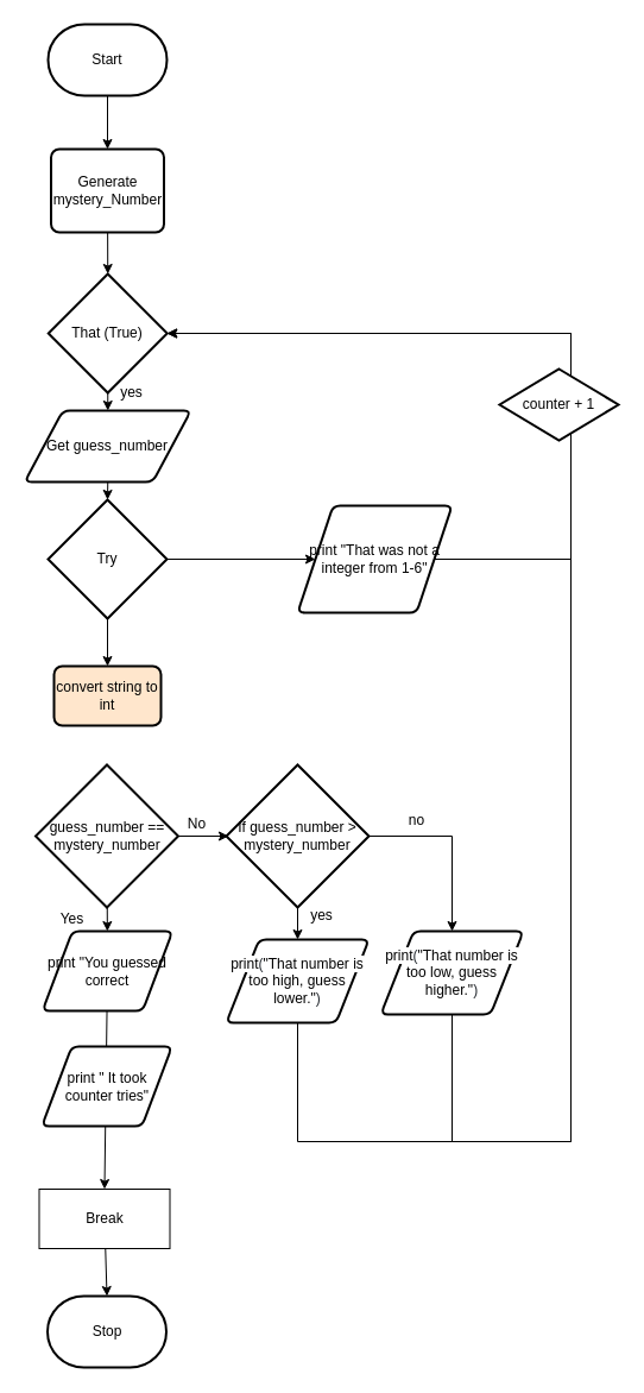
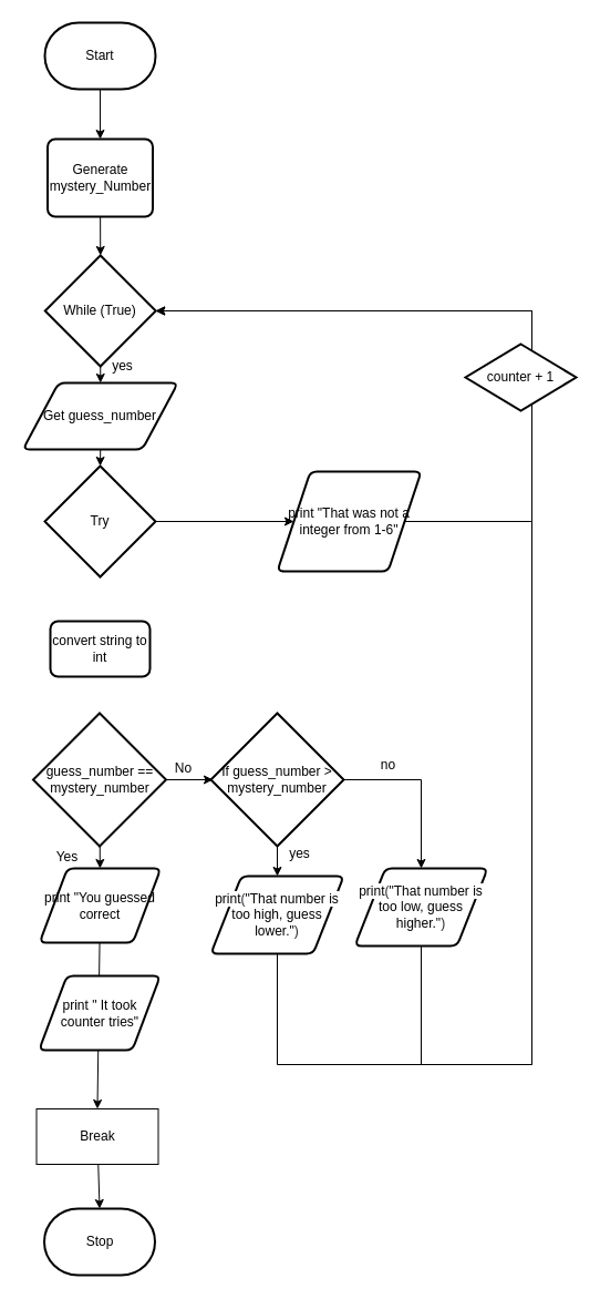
  <mxCell id="0" />
  <mxCell id="1" parent="0" />
  <mxCell id="2" style="edgeStyle=none;html=1;entryX=0.5;entryY=0;entryDx=0;entryDy=0;" parent="1" source="3" target="11" edge="1"><mxGeometry relative="1" as="geometry"><mxPoint x="90" y="230" as="targetPoint" /></mxGeometry></mxCell>
  <mxCell id="3" value="Start" style="strokeWidth=2;html=1;shape=mxgraph.flowchart.terminator;whiteSpace=wrap;" parent="1" vertex="1"><mxGeometry x="40" y="20" width="100" height="60" as="geometry" /></mxCell>
  <mxCell id="4" style="edgeStyle=none;rounded=0;html=1;entryX=0.5;entryY=0;entryDx=0;entryDy=0;" parent="1" source="5" target="30" edge="1"><mxGeometry relative="1" as="geometry" /></mxCell>
  <mxCell id="5" value="print &quot;You guessed correct" style="shape=parallelogram;html=1;strokeWidth=2;perimeter=parallelogramPerimeter;whiteSpace=wrap;rounded=1;arcSize=12;size=0.23;" parent="1" vertex="1"><mxGeometry x="35.25" y="783" width="109.5" height="67" as="geometry" /></mxCell>
  <mxCell id="6" value="Stop" style="strokeWidth=2;html=1;shape=mxgraph.flowchart.terminator;whiteSpace=wrap;" parent="1" vertex="1"><mxGeometry x="39.5" y="1090" width="100" height="60" as="geometry" /></mxCell>
  <mxCell id="7" style="edgeStyle=none;rounded=0;html=1;" parent="1" source="9" target="5" edge="1"><mxGeometry relative="1" as="geometry" /></mxCell>
  <mxCell id="8" style="edgeStyle=none;rounded=0;html=1;entryX=0;entryY=0.5;entryDx=0;entryDy=0;" parent="1" source="9" edge="1"><mxGeometry relative="1" as="geometry"><mxPoint x="191.95" y="703" as="targetPoint" /></mxGeometry></mxCell>
  <mxCell id="9" value="&lt;span&gt;guess_number == mystery_number&lt;/span&gt;" style="strokeWidth=2;html=1;shape=mxgraph.flowchart.decision;whiteSpace=wrap;" parent="1" vertex="1"><mxGeometry x="29.5" y="643" width="120" height="120" as="geometry" /></mxCell>
  <mxCell id="10" style="edgeStyle=none;rounded=0;html=1;entryX=0.5;entryY=0;entryDx=0;entryDy=0;entryPerimeter=0;" parent="1" source="11" target="21" edge="1"><mxGeometry relative="1" as="geometry" /></mxCell>
  <mxCell id="11" value="&lt;span&gt;Generate mystery_Number&lt;/span&gt;" style="rounded=1;whiteSpace=wrap;html=1;absoluteArcSize=1;arcSize=14;strokeWidth=2;" parent="1" vertex="1"><mxGeometry x="42.5" y="125" width="95" height="70" as="geometry" /></mxCell>
  <mxCell id="12" style="edgeStyle=none;rounded=0;html=1;entryX=1;entryY=0.5;entryDx=0;entryDy=0;entryPerimeter=0;exitX=1;exitY=0.5;exitDx=0;exitDy=0;" parent="1" source="13" target="21" edge="1"><mxGeometry relative="1" as="geometry"><Array as="points"><mxPoint x="480" y="470" /><mxPoint x="480" y="280" /></Array></mxGeometry></mxCell>
  <mxCell id="13" value="print &quot;That was not a integer from 1-6&quot;" style="shape=parallelogram;html=1;strokeWidth=2;perimeter=parallelogramPerimeter;whiteSpace=wrap;rounded=1;arcSize=12;size=0.23;" parent="1" vertex="1"><mxGeometry x="250" y="425" width="130" height="90" as="geometry" /></mxCell>
  <mxCell id="14" style="edgeStyle=none;rounded=0;html=1;entryX=0;entryY=0.5;entryDx=0;entryDy=0;" parent="1" source="16" target="13" edge="1"><mxGeometry relative="1" as="geometry" /></mxCell>
- <mxCell id="15" style="edgeStyle=none;html=1;exitX=0.5;exitY=1;exitDx=0;exitDy=0;exitPerimeter=0;entryX=0.5;entryY=0;entryDx=0;entryDy=0;" edge="1" parent="1" source="16" target="19"><mxGeometry relative="1" as="geometry" /></mxCell>
  <mxCell id="16" value="Try" style="strokeWidth=2;html=1;shape=mxgraph.flowchart.decision;whiteSpace=wrap;" parent="1" vertex="1"><mxGeometry x="40" y="420" width="100" height="100" as="geometry" /></mxCell>
  <mxCell id="17" value="Yes&lt;br&gt;" style="text;html=1;align=center;verticalAlign=middle;resizable=0;points=[];autosize=1;strokeColor=none;fillColor=none;" parent="1" vertex="1"><mxGeometry x="39.5" y="763" width="40" height="20" as="geometry" /></mxCell>
  <mxCell id="18" value="No" style="text;html=1;align=center;verticalAlign=middle;resizable=0;points=[];autosize=1;strokeColor=none;fillColor=none;" parent="1" vertex="1"><mxGeometry x="149.5" y="683" width="30" height="20" as="geometry" /></mxCell>
- <mxCell id="19" value="&lt;span&gt;convert string to int&lt;/span&gt;" style="rounded=1;whiteSpace=wrap;html=1;absoluteArcSize=1;arcSize=14;strokeWidth=2;fillColor=#ffe6cc;" parent="1" vertex="1"><mxGeometry x="45" y="560" width="90" height="50" as="geometry" /></mxCell>
+ <mxCell id="19" value="&lt;span&gt;convert string to int&lt;/span&gt;" style="rounded=1;whiteSpace=wrap;html=1;absoluteArcSize=1;arcSize=14;strokeWidth=2;" parent="1" vertex="1"><mxGeometry x="45" y="560" width="90" height="50" as="geometry" /></mxCell>
  <mxCell id="20" style="edgeStyle=none;html=1;exitX=0.5;exitY=1;exitDx=0;exitDy=0;exitPerimeter=0;entryX=0.5;entryY=0;entryDx=0;entryDy=0;" edge="1" parent="1" source="21" target="36"><mxGeometry relative="1" as="geometry" /></mxCell>
- <mxCell id="21" value="That (True)" style="strokeWidth=2;html=1;shape=mxgraph.flowchart.decision;whiteSpace=wrap;" parent="1" vertex="1"><mxGeometry x="40.25" y="230" width="100" height="100" as="geometry" /></mxCell>
+ <mxCell id="21" value="While (True)" style="strokeWidth=2;html=1;shape=mxgraph.flowchart.decision;whiteSpace=wrap;" parent="1" vertex="1"><mxGeometry x="40.25" y="230" width="100" height="100" as="geometry" /></mxCell>
  <mxCell id="22" style="edgeStyle=none;rounded=0;html=1;entryX=0.5;entryY=0;entryDx=0;entryDy=0;exitX=1;exitY=0.5;exitDx=0;exitDy=0;exitPerimeter=0;" parent="1" source="24" target="28" edge="1"><mxGeometry relative="1" as="geometry"><Array as="points"><mxPoint x="380" y="703" /></Array></mxGeometry></mxCell>
  <mxCell id="23" style="edgeStyle=none;rounded=0;html=1;entryX=0.5;entryY=0;entryDx=0;entryDy=0;" parent="1" source="24" target="26" edge="1"><mxGeometry relative="1" as="geometry" /></mxCell>
  <mxCell id="24" value="If guess_number &amp;gt; mystery_number" style="strokeWidth=2;html=1;shape=mxgraph.flowchart.decision;whiteSpace=wrap;" parent="1" vertex="1"><mxGeometry x="190" y="643" width="120" height="120" as="geometry" /></mxCell>
  <mxCell id="25" style="edgeStyle=none;rounded=0;html=1;entryX=1;entryY=0.5;entryDx=0;entryDy=0;entryPerimeter=0;" parent="1" source="26" target="21" edge="1"><mxGeometry relative="1" as="geometry"><Array as="points"><mxPoint x="250" y="960" /><mxPoint x="480" y="960" /><mxPoint x="480" y="280" /></Array></mxGeometry></mxCell>
  <mxCell id="26" value="&lt;span class=&quot;pl-en&quot; style=&quot;text-align: left ; box-sizing: border-box ; background-color: rgb(255 , 255 , 255)&quot;&gt;&lt;span class=&quot;pl-token&quot; style=&quot;box-sizing: border-box&quot;&gt;print&lt;/span&gt;&lt;/span&gt;&lt;span style=&quot;text-align: left ; color: rgb(36 , 41 , 47) ; background-color: rgb(255 , 255 , 255)&quot;&gt;(&lt;/span&gt;&lt;span class=&quot;pl-s&quot; style=&quot;text-align: left ; box-sizing: border-box ; background-color: rgb(255 , 255 , 255)&quot;&gt;&quot;That number is too high, guess lower.&quot;&lt;/span&gt;&lt;span style=&quot;text-align: left ; color: rgb(36 , 41 , 47) ; background-color: rgb(255 , 255 , 255)&quot;&gt;)&lt;/span&gt;" style="shape=parallelogram;html=1;strokeWidth=2;perimeter=parallelogramPerimeter;whiteSpace=wrap;rounded=1;arcSize=12;size=0.23;" parent="1" vertex="1"><mxGeometry x="190" y="790" width="120" height="70" as="geometry" /></mxCell>
  <mxCell id="27" style="edgeStyle=none;rounded=0;html=1;entryX=1;entryY=0.5;entryDx=0;entryDy=0;entryPerimeter=0;exitX=0.5;exitY=1;exitDx=0;exitDy=0;" parent="1" source="28" target="21" edge="1"><mxGeometry relative="1" as="geometry"><mxPoint x="380" y="930" as="targetPoint" /><Array as="points"><mxPoint x="380" y="960" /><mxPoint x="480" y="960" /><mxPoint x="480" y="280" /></Array></mxGeometry></mxCell>
  <mxCell id="28" value="&lt;span class=&quot;pl-en&quot; style=&quot;text-align: left ; box-sizing: border-box ; background-color: rgb(255 , 255 , 255)&quot;&gt;&lt;span class=&quot;pl-token&quot; style=&quot;box-sizing: border-box&quot;&gt;print&lt;/span&gt;&lt;/span&gt;&lt;span style=&quot;text-align: left ; color: rgb(36 , 41 , 47) ; background-color: rgb(255 , 255 , 255)&quot;&gt;(&lt;/span&gt;&lt;span class=&quot;pl-s&quot; style=&quot;text-align: left ; box-sizing: border-box ; background-color: rgb(255 , 255 , 255)&quot;&gt;&quot;That number is too low, guess higher.&quot;&lt;/span&gt;&lt;span style=&quot;text-align: left ; color: rgb(36 , 41 , 47) ; background-color: rgb(255 , 255 , 255)&quot;&gt;)&lt;/span&gt;" style="shape=parallelogram;html=1;strokeWidth=2;perimeter=parallelogramPerimeter;whiteSpace=wrap;rounded=1;arcSize=12;size=0.23;" parent="1" vertex="1"><mxGeometry x="320" y="783" width="120" height="70" as="geometry" /></mxCell>
  <mxCell id="29" style="edgeStyle=none;rounded=0;html=1;entryX=0.5;entryY=0;entryDx=0;entryDy=0;entryPerimeter=0;" parent="1" source="30" target="6" edge="1"><mxGeometry relative="1" as="geometry" /></mxCell>
  <mxCell id="30" value="Break" style="rounded=0;whiteSpace=wrap;html=1;" parent="1" vertex="1"><mxGeometry x="32.5" y="1000" width="110" height="50" as="geometry" /></mxCell>
  <mxCell id="31" value="no" style="text;html=1;align=center;verticalAlign=middle;resizable=0;points=[];autosize=1;strokeColor=none;fillColor=none;" parent="1" vertex="1"><mxGeometry x="335" y="680" width="30" height="20" as="geometry" /></mxCell>
  <mxCell id="32" value="yes" style="text;html=1;align=center;verticalAlign=middle;resizable=0;points=[];autosize=1;strokeColor=none;fillColor=none;" parent="1" vertex="1"><mxGeometry x="255" y="760" width="30" height="20" as="geometry" /></mxCell>
  <mxCell id="33" value="print &quot; It took counter tries&quot;" style="shape=parallelogram;html=1;strokeWidth=2;perimeter=parallelogramPerimeter;whiteSpace=wrap;rounded=1;arcSize=12;size=0.23;" parent="1" vertex="1"><mxGeometry x="34.75" y="880" width="109.5" height="67" as="geometry" /></mxCell>
  <mxCell id="34" value="counter + 1" style="rhombus;whiteSpace=wrap;html=1;absoluteArcSize=1;arcSize=14;strokeWidth=2;" parent="1" vertex="1"><mxGeometry x="420" y="310" width="100" height="60" as="geometry" /></mxCell>
  <mxCell id="35" style="edgeStyle=none;html=1;exitX=0.5;exitY=1;exitDx=0;exitDy=0;entryX=0.5;entryY=0;entryDx=0;entryDy=0;entryPerimeter=0;" edge="1" parent="1" source="36" target="16"><mxGeometry relative="1" as="geometry" /></mxCell>
  <mxCell id="36" value="Get guess_number" style="shape=parallelogram;html=1;strokeWidth=2;perimeter=parallelogramPerimeter;whiteSpace=wrap;rounded=1;arcSize=12;size=0.23;" vertex="1" parent="1"><mxGeometry x="20.25" y="345" width="140" height="60" as="geometry" /></mxCell>
  <mxCell id="37" value="yes" style="text;html=1;align=center;verticalAlign=middle;resizable=0;points=[];autosize=1;strokeColor=none;fillColor=none;" vertex="1" parent="1"><mxGeometry x="95" y="320" width="30" height="20" as="geometry" /></mxCell>
